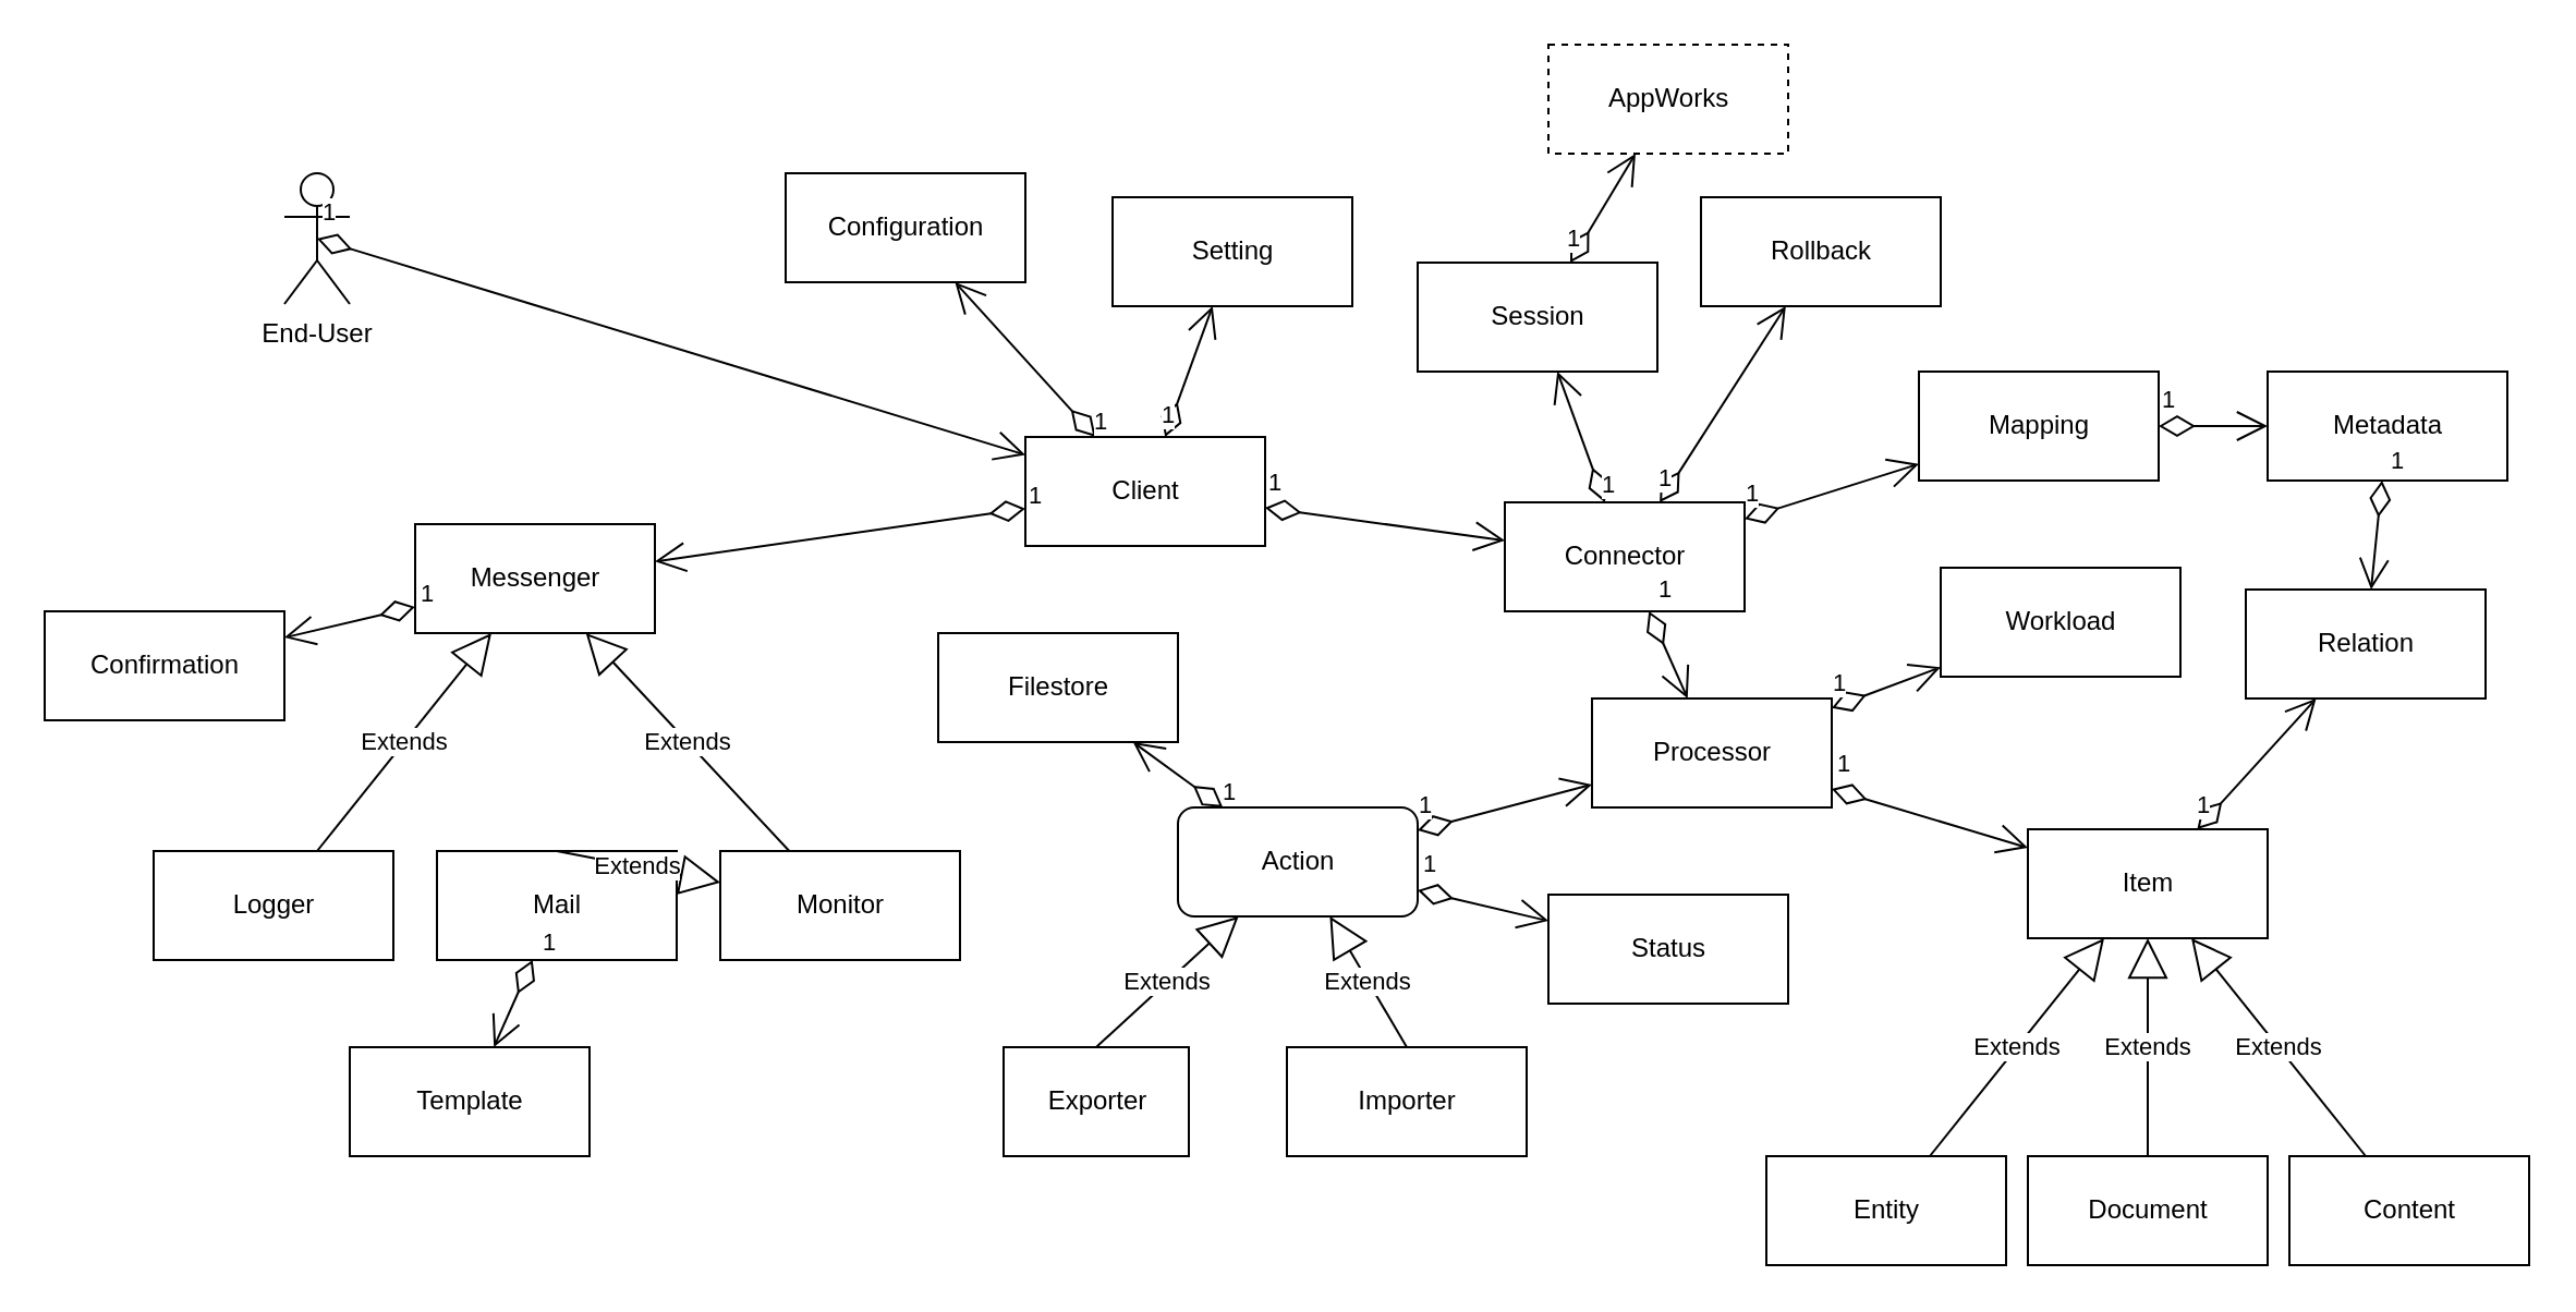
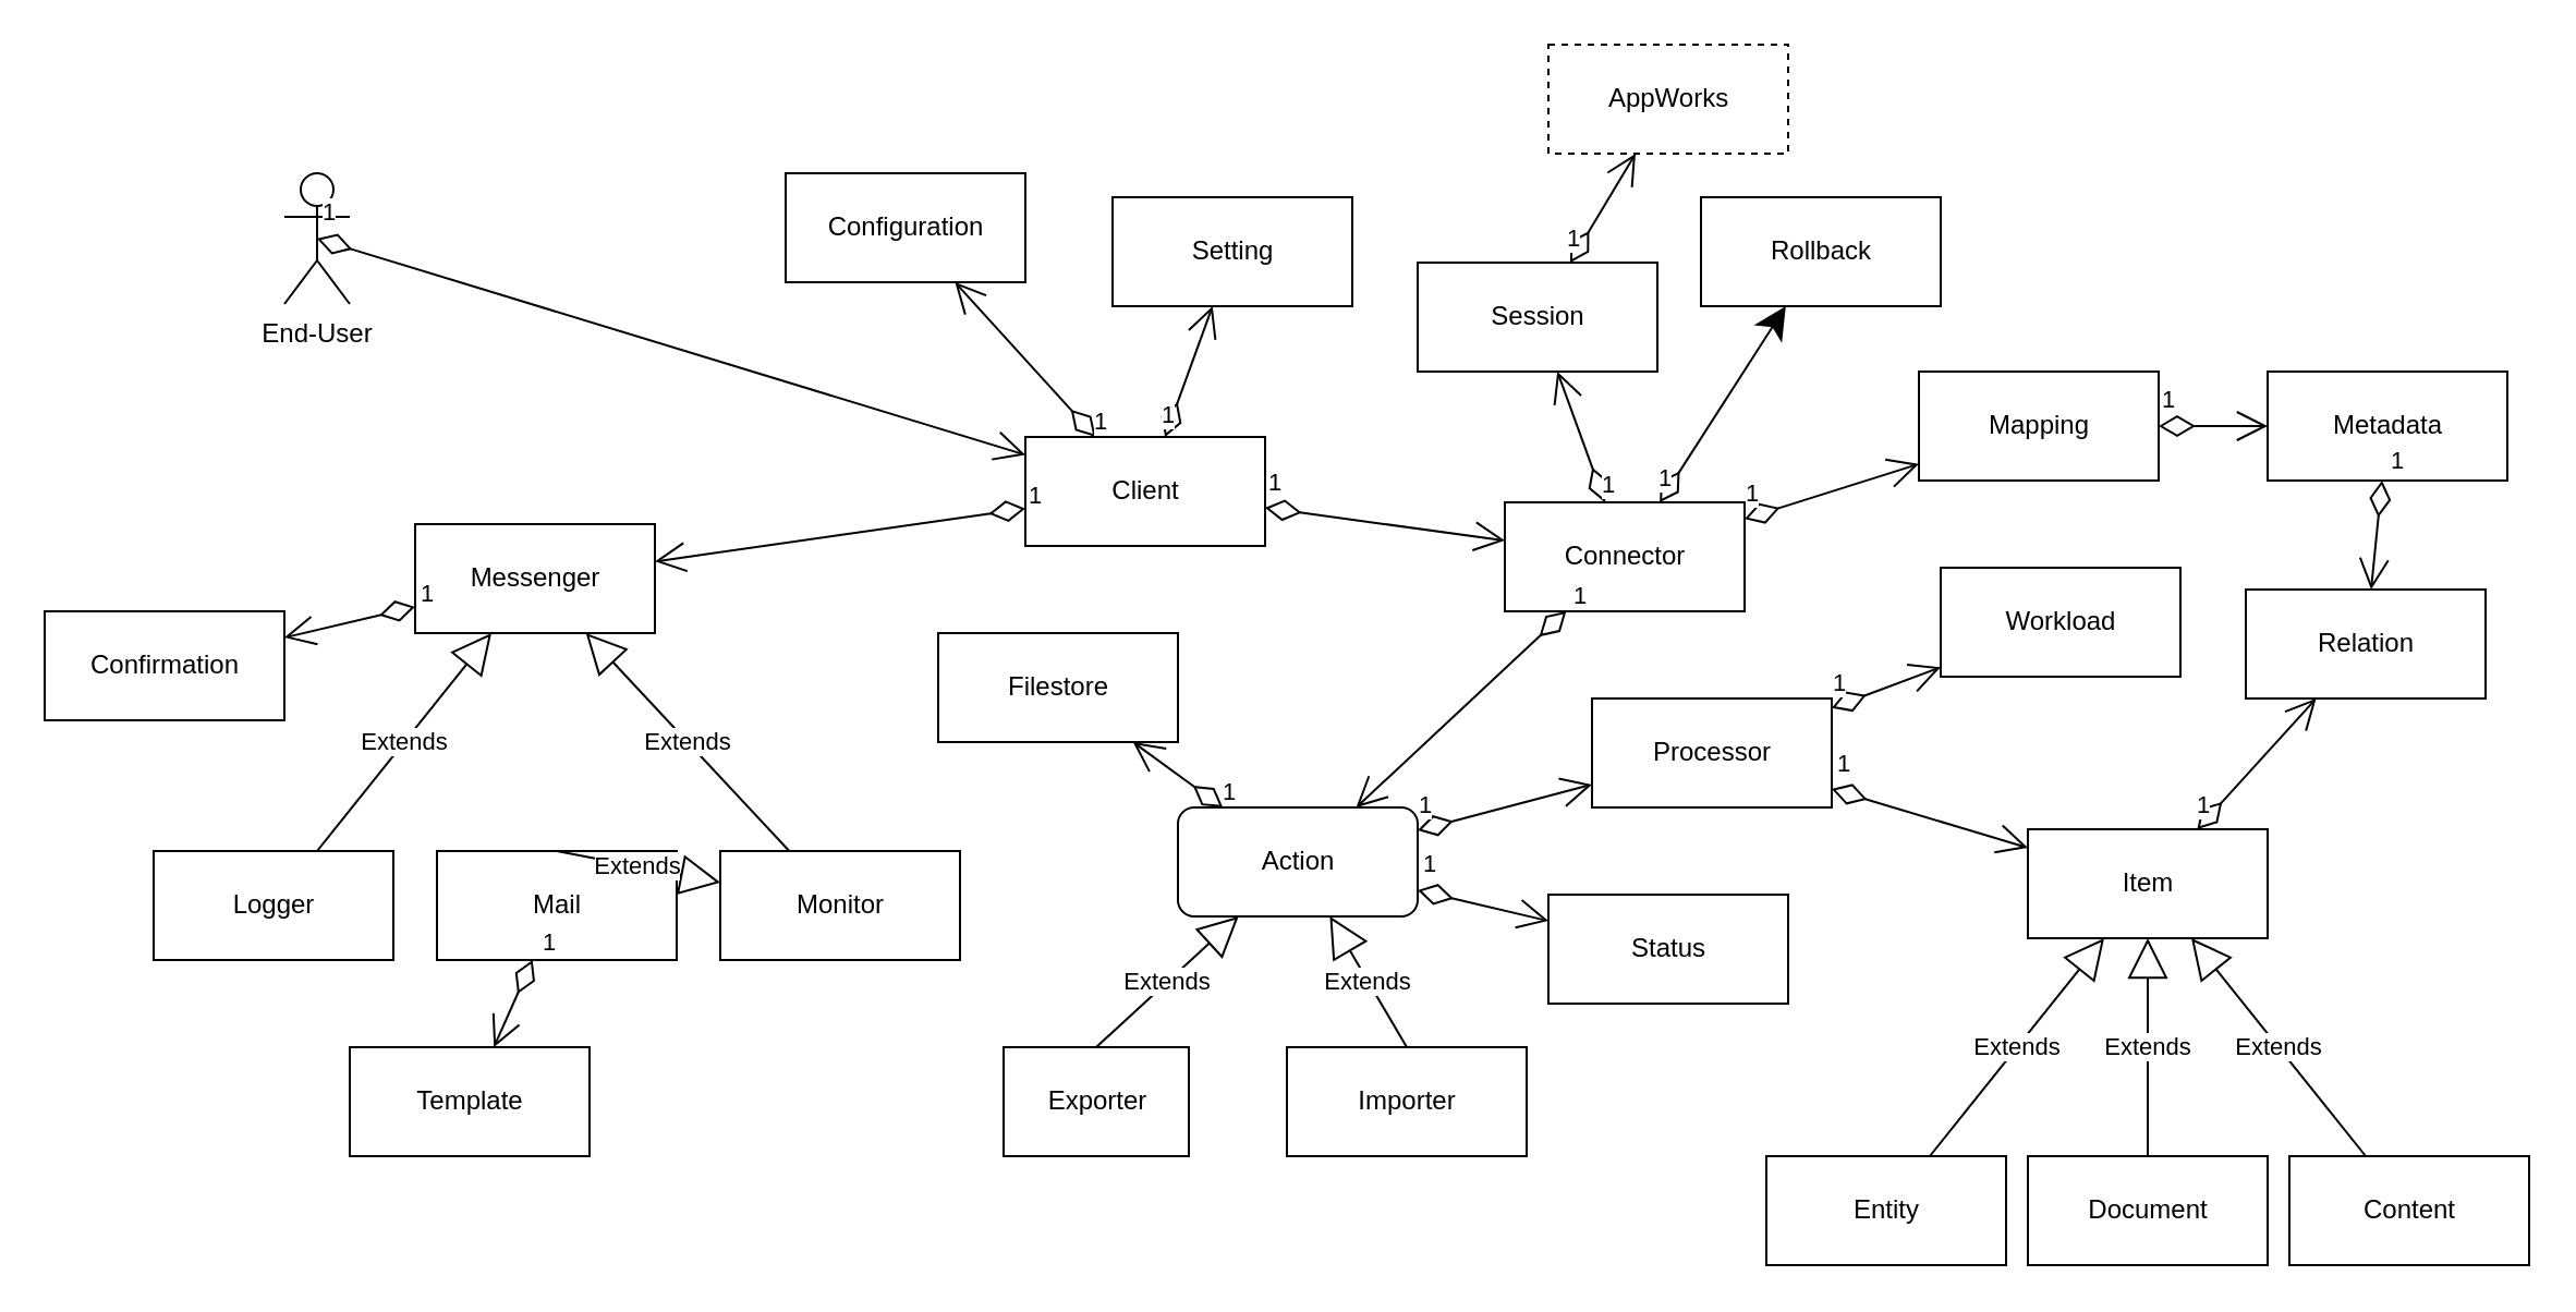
  <mxCell id="0" />
  <mxCell id="1" parent="0" />
  <mxCell id="2" value="Client" style="html=1;" vertex="1" parent="1"><mxGeometry x="470" y="200" width="110" height="50" as="geometry" /></mxCell>
  <mxCell id="3" value="Processor" style="html=1;" vertex="1" parent="1"><mxGeometry x="730" y="320" width="110" height="50" as="geometry" /></mxCell>
  <mxCell id="4" value="Confirmation" style="html=1;" vertex="1" parent="1"><mxGeometry x="20" y="280" width="110" height="50" as="geometry" /></mxCell>
  <mxCell id="5" value="Connector" style="html=1;" vertex="1" parent="1"><mxGeometry x="690" y="230" width="110" height="50" as="geometry" /></mxCell>
  <mxCell id="6" value="Content" style="html=1;" vertex="1" parent="1"><mxGeometry x="1050" y="530" width="110" height="50" as="geometry" /></mxCell>
  <mxCell id="7" value="Setting" style="html=1;" vertex="1" parent="1"><mxGeometry x="510" y="90" width="110" height="50" as="geometry" /></mxCell>
  <mxCell id="8" value="Entity" style="html=1;" vertex="1" parent="1"><mxGeometry x="810" y="530" width="110" height="50" as="geometry" /></mxCell>
  <mxCell id="9" value="End-User" style="shape=umlActor;verticalLabelPosition=bottom;labelBackgroundColor=#ffffff;verticalAlign=top;html=1;" vertex="1" parent="1"><mxGeometry x="130" y="79" width="30" height="60" as="geometry" /></mxCell>
  <mxCell id="10" value="Exporter" style="html=1;" vertex="1" parent="1"><mxGeometry x="460" y="480" width="85" height="50" as="geometry" /></mxCell>
  <mxCell id="11" value="Importer" style="html=1;" vertex="1" parent="1"><mxGeometry x="590" y="480" width="110" height="50" as="geometry" /></mxCell>
  <mxCell id="12" value="Item" style="html=1;" vertex="1" parent="1"><mxGeometry x="930" y="380" width="110" height="50" as="geometry" /></mxCell>
  <mxCell id="13" value="Logger" style="html=1;" vertex="1" parent="1"><mxGeometry x="70" y="390" width="110" height="50" as="geometry" /></mxCell>
  <mxCell id="14" value="Mail" style="html=1;" vertex="1" parent="1"><mxGeometry x="200" y="390" width="110" height="50" as="geometry" /></mxCell>
  <mxCell id="15" value="Template" style="html=1;" vertex="1" parent="1"><mxGeometry x="160" y="480" width="110" height="50" as="geometry" /></mxCell>
  <mxCell id="16" value="Mapping" style="html=1;" vertex="1" parent="1"><mxGeometry x="880" y="170" width="110" height="50" as="geometry" /></mxCell>
  <mxCell id="17" value="Messenger" style="html=1;" vertex="1" parent="1"><mxGeometry x="190" y="240" width="110" height="50" as="geometry" /></mxCell>
  <mxCell id="18" value="Metadata" style="html=1;" vertex="1" parent="1"><mxGeometry x="1040" y="170" width="110" height="50" as="geometry" /></mxCell>
  <mxCell id="19" value="Relation" style="html=1;" vertex="1" parent="1"><mxGeometry x="1030" y="270" width="110" height="50" as="geometry" /></mxCell>
  <mxCell id="20" value="Rollback" style="html=1;" vertex="1" parent="1"><mxGeometry x="780" y="90" width="110" height="50" as="geometry" /></mxCell>
  <mxCell id="21" value="Status" style="html=1;" vertex="1" parent="1"><mxGeometry x="710" y="410" width="110" height="50" as="geometry" /></mxCell>
  <mxCell id="22" value="Workload" style="html=1;" vertex="1" parent="1"><mxGeometry x="890" y="260" width="110" height="50" as="geometry" /></mxCell>
  <mxCell id="23" value="Extends" style="endArrow=block;endSize=16;endFill=0;html=1;exitX=0.5;exitY=0;exitDx=0;exitDy=0;" edge="1" parent="1" source="10" target="38"><mxGeometry width="160" relative="1" as="geometry"><mxPoint x="590" y="470" as="sourcePoint" /><mxPoint x="750" y="470" as="targetPoint" /></mxGeometry></mxCell>
  <mxCell id="24" value="Extends" style="endArrow=block;endSize=16;endFill=0;html=1;exitX=0.5;exitY=0;exitDx=0;exitDy=0;" edge="1" parent="1" source="11" target="38"><mxGeometry width="160" relative="1" as="geometry"><mxPoint x="700" y="530" as="sourcePoint" /><mxPoint x="860" y="530" as="targetPoint" /></mxGeometry></mxCell>
  <mxCell id="25" value="1" style="endArrow=open;html=1;endSize=12;startArrow=diamondThin;startSize=14;startFill=0;align=left;verticalAlign=bottom;strokeColor=#000000;" edge="1" parent="1" source="2" target="7"><mxGeometry x="-1" y="3" relative="1" as="geometry"><mxPoint x="600" y="225" as="sourcePoint" /><mxPoint x="920" y="410" as="targetPoint" /></mxGeometry></mxCell>
  <mxCell id="26" value="Extends" style="endArrow=block;endSize=16;endFill=0;html=1;strokeColor=#000000;" edge="1" parent="1" source="8" target="12"><mxGeometry width="160" relative="1" as="geometry"><mxPoint x="915" y="500" as="sourcePoint" /><mxPoint x="1000" y="560" as="targetPoint" /></mxGeometry></mxCell>
  <mxCell id="27" value="Extends" style="endArrow=block;endSize=16;endFill=0;html=1;strokeColor=#000000;" edge="1" parent="1" source="6" target="12"><mxGeometry width="160" relative="1" as="geometry"><mxPoint x="1090" y="530" as="sourcePoint" /><mxPoint x="1000" y="390" as="targetPoint" /></mxGeometry></mxCell>
  <mxCell id="28" value="Extends" style="endArrow=block;endSize=16;endFill=0;html=1;strokeColor=#000000;exitX=0.5;exitY=0;exitDx=0;exitDy=0;" edge="1" parent="1" source="14" target="46"><mxGeometry width="160" relative="1" as="geometry"><mxPoint x="400" y="620" as="sourcePoint" /><mxPoint x="452.5" y="450" as="targetPoint" /></mxGeometry></mxCell>
  <mxCell id="29" value="Extends" style="endArrow=block;endSize=16;endFill=0;html=1;strokeColor=#000000;" edge="1" parent="1" source="13" target="17"><mxGeometry width="160" relative="1" as="geometry"><mxPoint x="320" y="640" as="sourcePoint" /><mxPoint x="397.5" y="450" as="targetPoint" /></mxGeometry></mxCell>
  <mxCell id="30" value="1" style="endArrow=open;html=1;endSize=12;startArrow=diamondThin;startSize=14;startFill=0;align=left;verticalAlign=bottom;strokeColor=#000000;" edge="1" parent="1" source="14" target="15"><mxGeometry x="-1" y="3" relative="1" as="geometry"><mxPoint x="300" y="700" as="sourcePoint" /><mxPoint x="460" y="700" as="targetPoint" /></mxGeometry></mxCell>
  <mxCell id="31" value="1" style="endArrow=open;html=1;endSize=12;startArrow=diamondThin;startSize=14;startFill=0;align=left;verticalAlign=bottom;strokeColor=#000000;" edge="1" parent="1" source="16" target="18"><mxGeometry x="-1" y="3" relative="1" as="geometry"><mxPoint x="1110" y="110" as="sourcePoint" /><mxPoint x="1270" y="110" as="targetPoint" /></mxGeometry></mxCell>
  <mxCell id="32" value="1" style="endArrow=open;html=1;endSize=12;startArrow=diamondThin;startSize=14;startFill=0;align=left;verticalAlign=bottom;strokeColor=#000000;" edge="1" parent="1" source="18" target="19"><mxGeometry x="-1" y="3" relative="1" as="geometry"><mxPoint x="1340" y="640" as="sourcePoint" /><mxPoint x="1500" y="640" as="targetPoint" /></mxGeometry></mxCell>
  <mxCell id="33" value="1" style="endArrow=open;html=1;endSize=12;startArrow=diamondThin;startSize=14;startFill=0;align=left;verticalAlign=bottom;strokeColor=#000000;" edge="1" parent="1" source="2" target="17"><mxGeometry x="-1" y="3" relative="1" as="geometry"><mxPoint x="600" y="380" as="sourcePoint" /><mxPoint x="760" y="380" as="targetPoint" /></mxGeometry></mxCell>
  <mxCell id="34" value="1" style="endArrow=open;html=1;endSize=12;startArrow=diamondThin;startSize=14;startFill=0;align=left;verticalAlign=bottom;strokeColor=#000000;" edge="1" parent="1" source="3" target="12"><mxGeometry x="-1" y="3" relative="1" as="geometry"><mxPoint x="820" y="-180" as="sourcePoint" /><mxPoint x="980" y="-180" as="targetPoint" /></mxGeometry></mxCell>
- <mxCell id="35" value="1" style="endArrow=open;html=1;endSize=12;startArrow=diamondThin;startSize=14;startFill=0;align=left;verticalAlign=bottom;strokeColor=#000000;" edge="1" parent="1" source="5" target="20"><mxGeometry x="-1" y="3" relative="1" as="geometry"><mxPoint x="890" y="-130" as="sourcePoint" /><mxPoint x="1050" y="-130" as="targetPoint" /></mxGeometry></mxCell>
+ <mxCell id="35" value="1" style="endArrow=classic;html=1;endSize=12;startArrow=diamondThin;startSize=14;startFill=0;align=left;verticalAlign=bottom;strokeColor=#000000;" edge="1" parent="1" source="5" target="20"><mxGeometry x="-1" y="3" relative="1" as="geometry"><mxPoint x="890" y="-130" as="sourcePoint" /><mxPoint x="1050" y="-130" as="targetPoint" /></mxGeometry></mxCell>
  <mxCell id="36" value="1" style="endArrow=open;html=1;endSize=12;startArrow=diamondThin;startSize=14;startFill=0;align=left;verticalAlign=bottom;strokeColor=#000000;exitX=0.5;exitY=0.5;exitDx=0;exitDy=0;exitPerimeter=0;" edge="1" parent="1" source="9" target="2"><mxGeometry x="-1" y="3" relative="1" as="geometry"><mxPoint x="70" y="640" as="sourcePoint" /><mxPoint x="230" y="640" as="targetPoint" /></mxGeometry></mxCell>
  <mxCell id="37" value="1" style="endArrow=open;html=1;endSize=12;startArrow=diamondThin;startSize=14;startFill=0;align=left;verticalAlign=bottom;strokeColor=#000000;" edge="1" parent="1" source="2" target="5"><mxGeometry x="-1" y="3" relative="1" as="geometry"><mxPoint x="580" y="150" as="sourcePoint" /><mxPoint x="740" y="150" as="targetPoint" /></mxGeometry></mxCell>
  <mxCell id="38" value="Action" style="html=1;rounded=1;" vertex="1" parent="1"><mxGeometry x="540" y="370" width="110" height="50" as="geometry" /></mxCell>
- <mxCell id="39" value="1" style="endArrow=open;html=1;endSize=12;startArrow=diamondThin;startSize=14;startFill=0;align=left;verticalAlign=bottom;strokeColor=#000000;" edge="1" parent="1" source="5" target="3"><mxGeometry x="-1" y="3" relative="1" as="geometry"><mxPoint x="908.462" y="160" as="sourcePoint" /><mxPoint x="791.538" y="240" as="targetPoint" /></mxGeometry></mxCell>
+ <mxCell id="39" value="1" style="endArrow=open;html=1;endSize=12;startArrow=diamondThin;startSize=14;startFill=0;align=left;verticalAlign=bottom;strokeColor=#000000;" edge="1" parent="1" source="5" target="38"><mxGeometry x="-1" y="3" relative="1" as="geometry"><mxPoint x="908.462" y="160" as="sourcePoint" /><mxPoint x="791.538" y="240" as="targetPoint" /></mxGeometry></mxCell>
  <mxCell id="40" value="Session" style="html=1;" vertex="1" parent="1"><mxGeometry x="650" y="120" width="110" height="50" as="geometry" /></mxCell>
  <mxCell id="41" value="1" style="endArrow=open;html=1;endSize=12;startArrow=diamondThin;startSize=14;startFill=0;align=left;verticalAlign=bottom;strokeColor=#000000;" edge="1" parent="1" source="5" target="40"><mxGeometry x="-1" y="3" relative="1" as="geometry"><mxPoint x="730" y="170" as="sourcePoint" /><mxPoint x="880" y="278.889" as="targetPoint" /></mxGeometry></mxCell>
  <mxCell id="42" value="AppWorks" style="html=1;dashed=1;" vertex="1" parent="1"><mxGeometry x="710" y="20" width="110" height="50" as="geometry" /></mxCell>
  <mxCell id="43" value="1" style="endArrow=open;html=1;endSize=12;startArrow=diamondThin;startSize=14;startFill=0;align=left;verticalAlign=bottom;strokeColor=#000000;" edge="1" parent="1" source="40" target="42"><mxGeometry x="-1" y="3" relative="1" as="geometry"><mxPoint x="700" y="255.294" as="sourcePoint" /><mxPoint x="640" y="244.706" as="targetPoint" /></mxGeometry></mxCell>
  <mxCell id="44" value="Configuration" style="html=1;" vertex="1" parent="1"><mxGeometry x="360" y="79" width="110" height="50" as="geometry" /></mxCell>
  <mxCell id="45" value="1" style="endArrow=open;html=1;endSize=12;startArrow=diamondThin;startSize=14;startFill=0;align=left;verticalAlign=bottom;strokeColor=#000000;" edge="1" parent="1" source="2" target="44"><mxGeometry x="-1" y="3" relative="1" as="geometry"><mxPoint x="535" y="210" as="sourcePoint" /><mxPoint x="555" y="140" as="targetPoint" /></mxGeometry></mxCell>
  <mxCell id="46" value="Monitor" style="html=1;" vertex="1" parent="1"><mxGeometry x="330" y="390" width="110" height="50" as="geometry" /></mxCell>
  <mxCell id="47" value="Extends" style="endArrow=block;endSize=16;endFill=0;html=1;strokeColor=#000000;" edge="1" parent="1" source="46" target="17"><mxGeometry width="160" relative="1" as="geometry"><mxPoint x="425" y="410" as="sourcePoint" /><mxPoint x="376.99" y="349.85" as="targetPoint" /></mxGeometry></mxCell>
  <mxCell id="48" value="1" style="endArrow=open;html=1;endSize=12;startArrow=diamondThin;startSize=14;startFill=0;align=left;verticalAlign=bottom;strokeColor=#000000;" edge="1" parent="1" source="5" target="16"><mxGeometry x="-1" y="3" relative="1" as="geometry"><mxPoint x="767.5" y="290" as="sourcePoint" /><mxPoint x="792.5" y="340" as="targetPoint" /></mxGeometry></mxCell>
  <mxCell id="49" value="1" style="endArrow=open;html=1;endSize=12;startArrow=diamondThin;startSize=14;startFill=0;align=left;verticalAlign=bottom;strokeColor=#000000;" edge="1" parent="1" source="12" target="19"><mxGeometry x="-1" y="3" relative="1" as="geometry"><mxPoint x="1348.333" y="480" as="sourcePoint" /><mxPoint x="1301.667" y="410" as="targetPoint" /></mxGeometry></mxCell>
  <mxCell id="50" value="Document" style="html=1;" vertex="1" parent="1"><mxGeometry x="930" y="530" width="110" height="50" as="geometry" /></mxCell>
  <mxCell id="51" value="Extends" style="endArrow=block;endSize=16;endFill=0;html=1;strokeColor=#000000;" edge="1" parent="1" source="50" target="12"><mxGeometry width="160" relative="1" as="geometry"><mxPoint x="1043.462" y="520" as="sourcePoint" /><mxPoint x="1006.538" y="440" as="targetPoint" /></mxGeometry></mxCell>
  <mxCell id="52" value="1" style="endArrow=open;html=1;endSize=12;startArrow=diamondThin;startSize=14;startFill=0;align=left;verticalAlign=bottom;strokeColor=#000000;" edge="1" parent="1" source="38" target="21"><mxGeometry x="-1" y="3" relative="1" as="geometry"><mxPoint x="700" y="265" as="sourcePoint" /><mxPoint x="610" y="265" as="targetPoint" /></mxGeometry></mxCell>
  <mxCell id="53" value="1" style="endArrow=open;html=1;endSize=12;startArrow=diamondThin;startSize=14;startFill=0;align=left;verticalAlign=bottom;strokeColor=#000000;" edge="1" parent="1" source="38" target="3"><mxGeometry x="-1" y="3" relative="1" as="geometry"><mxPoint x="670" y="404.412" as="sourcePoint" /><mxPoint x="730" y="425.588" as="targetPoint" /></mxGeometry></mxCell>
  <mxCell id="54" value="Filestore" style="html=1;" vertex="1" parent="1"><mxGeometry x="430" y="290" width="110" height="50" as="geometry" /></mxCell>
  <mxCell id="55" value="1" style="endArrow=open;html=1;endSize=12;startArrow=diamondThin;startSize=14;startFill=0;align=left;verticalAlign=bottom;strokeColor=#000000;" edge="1" parent="1" source="38" target="54"><mxGeometry x="-1" y="3" relative="1" as="geometry"><mxPoint x="670" y="399.474" as="sourcePoint" /><mxPoint x="750" y="420.526" as="targetPoint" /></mxGeometry></mxCell>
  <mxCell id="56" value="1" style="endArrow=open;html=1;endSize=12;startArrow=diamondThin;startSize=14;startFill=0;align=left;verticalAlign=bottom;strokeColor=#000000;" edge="1" parent="1" source="17" target="4"><mxGeometry x="-1" y="3" relative="1" as="geometry"><mxPoint x="512.273" y="210" as="sourcePoint" /><mxPoint x="447.727" y="139" as="targetPoint" /></mxGeometry></mxCell>
  <mxCell id="57" value="1" style="endArrow=open;html=1;endSize=12;startArrow=diamondThin;startSize=14;startFill=0;align=left;verticalAlign=bottom;strokeColor=#000000;" edge="1" parent="1" source="3" target="22"><mxGeometry x="-1" y="3" relative="1" as="geometry"><mxPoint x="900" y="342.8" as="sourcePoint" /><mxPoint x="1040" y="337.2" as="targetPoint" /></mxGeometry></mxCell>
